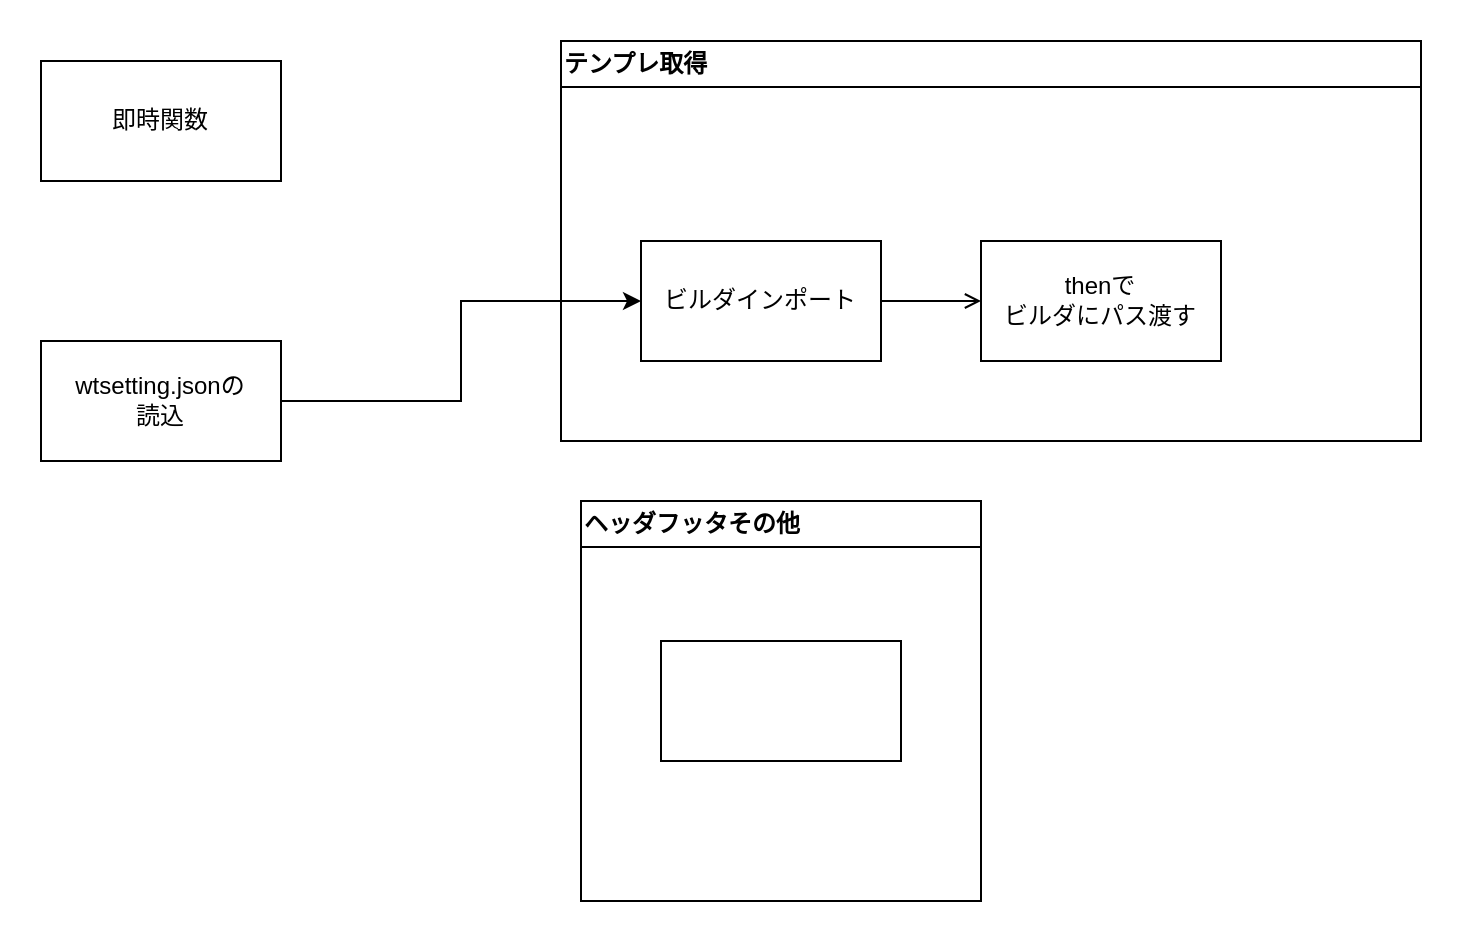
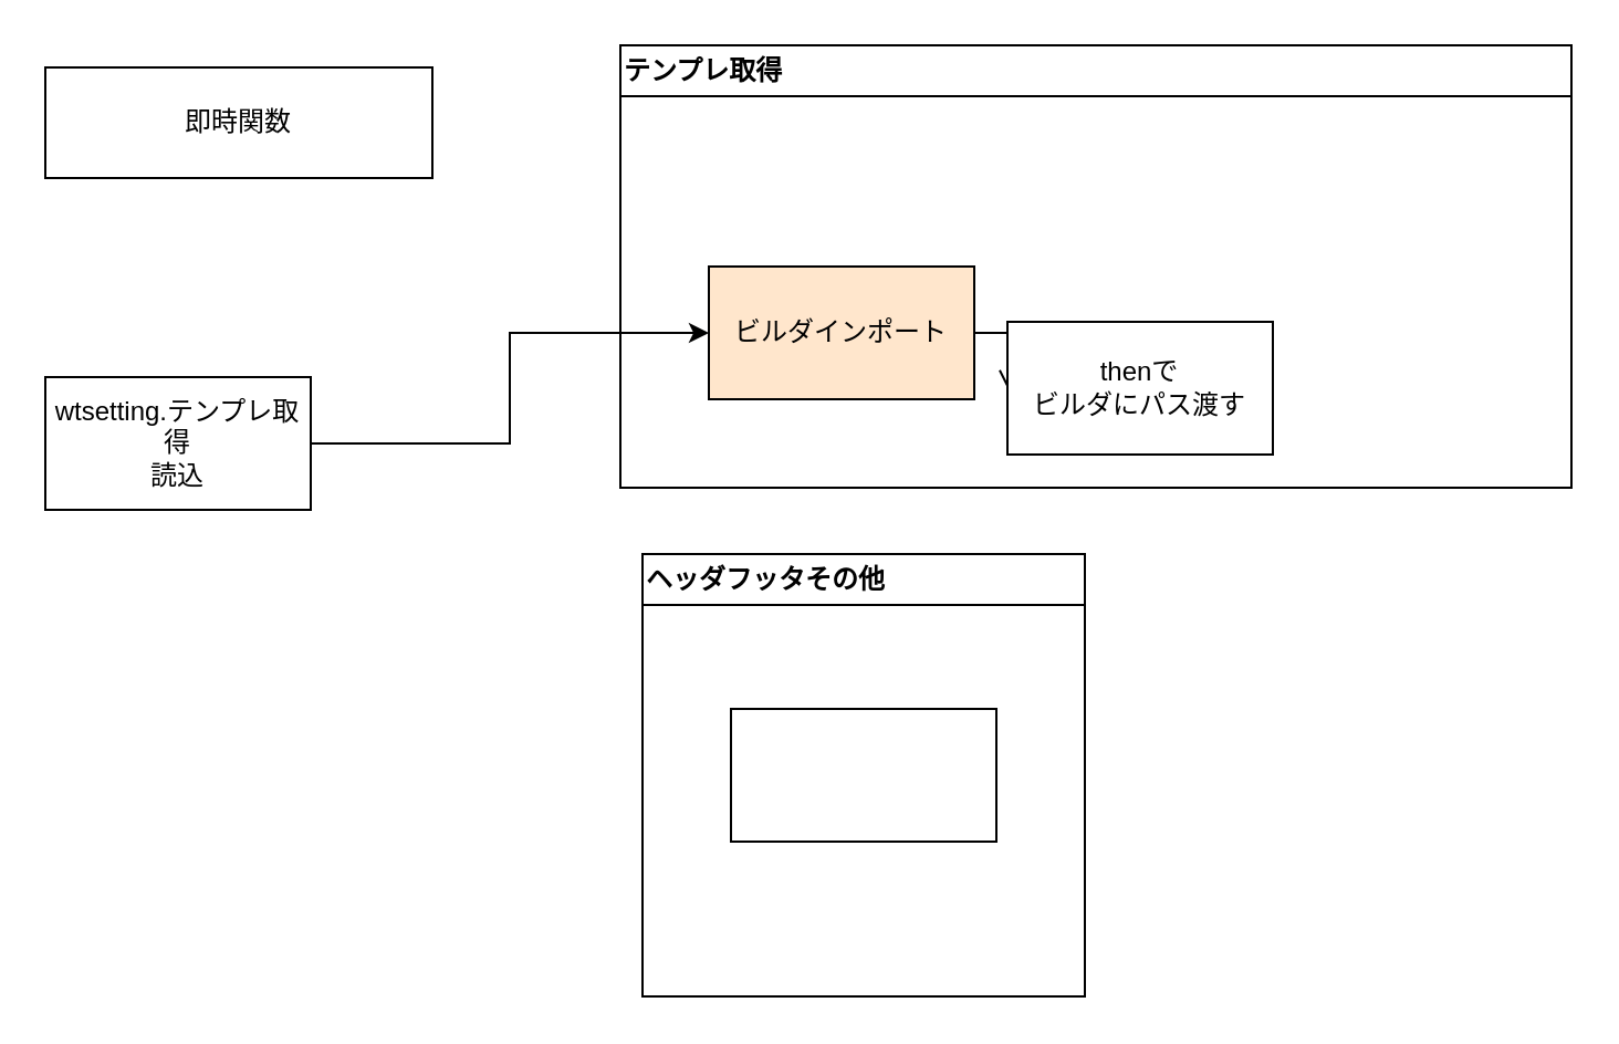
  <mxCell id="0" />
  <mxCell id="1" parent="0" />
- <mxCell id="2" value="即時関数" style="rounded=0;whiteSpace=wrap;html=1;" vertex="1" parent="1"><mxGeometry x="20" y="30" width="120" height="60" as="geometry" /></mxCell>
+ <mxCell id="2" value="即時関数" style="rounded=0;whiteSpace=wrap;html=1;" vertex="1" parent="1"><mxGeometry x="20" y="30" width="175" height="50" as="geometry" /></mxCell>
  <mxCell id="3" style="edgeStyle=orthogonalEdgeStyle;rounded=0;orthogonalLoop=1;jettySize=auto;html=1;exitX=1;exitY=0.5;exitDx=0;exitDy=0;entryX=0;entryY=0.5;entryDx=0;entryDy=0;" edge="1" parent="1" source="4" target="7"><mxGeometry relative="1" as="geometry" /></mxCell>
- <mxCell id="4" value="wtsetting.jsonの&lt;br&gt;読込" style="rounded=0;whiteSpace=wrap;html=1;" vertex="1" parent="1"><mxGeometry x="20" y="170" width="120" height="60" as="geometry" /></mxCell>
+ <mxCell id="4" value="wtsetting.テンプレ取得&lt;br&gt;読込" style="rounded=0;whiteSpace=wrap;html=1;" vertex="1" parent="1"><mxGeometry x="20" y="170" width="120" height="60" as="geometry" /></mxCell>
  <mxCell id="5" value="テンプレ取得" style="swimlane;whiteSpace=wrap;html=1;labelPosition=center;verticalLabelPosition=middle;align=left;verticalAlign=middle;" vertex="1" parent="1"><mxGeometry x="280" y="20" width="430" height="200" as="geometry" /></mxCell>
  <mxCell id="6" style="edgeStyle=orthogonalEdgeStyle;rounded=0;orthogonalLoop=1;jettySize=auto;html=1;exitX=1;exitY=0.5;exitDx=0;exitDy=0;entryX=0;entryY=0.5;entryDx=0;entryDy=0;endArrow=open;" edge="1" parent="5" source="7" target="8"><mxGeometry relative="1" as="geometry" /></mxCell>
- <mxCell id="7" value="ビルダインポート" style="rounded=0;whiteSpace=wrap;html=1;" vertex="1" parent="5"><mxGeometry x="40" y="100" width="120" height="60" as="geometry" /></mxCell>
- <mxCell id="8" value="thenで&lt;br&gt;ビルダにパス渡す" style="rounded=0;whiteSpace=wrap;html=1;" vertex="1" parent="5"><mxGeometry x="210" y="100" width="120" height="60" as="geometry" /></mxCell>
+ <mxCell id="7" value="ビルダインポート" style="rounded=0;whiteSpace=wrap;html=1;fillColor=#ffe6cc;" vertex="1" parent="5"><mxGeometry x="40" y="100" width="120" height="60" as="geometry" /></mxCell>
+ <mxCell id="8" value="thenで&lt;br&gt;ビルダにパス渡す" style="rounded=0;whiteSpace=wrap;html=1;" vertex="1" parent="5"><mxGeometry x="175" y="125" width="120" height="60" as="geometry" /></mxCell>
  <mxCell id="9" value="ヘッダフッタその他" style="swimlane;whiteSpace=wrap;html=1;align=left;" vertex="1" parent="1"><mxGeometry x="290" y="250" width="200" height="200" as="geometry" /></mxCell>
  <mxCell id="10" value="" style="rounded=0;whiteSpace=wrap;html=1;" vertex="1" parent="9"><mxGeometry x="40" y="70" width="120" height="60" as="geometry" /></mxCell>
